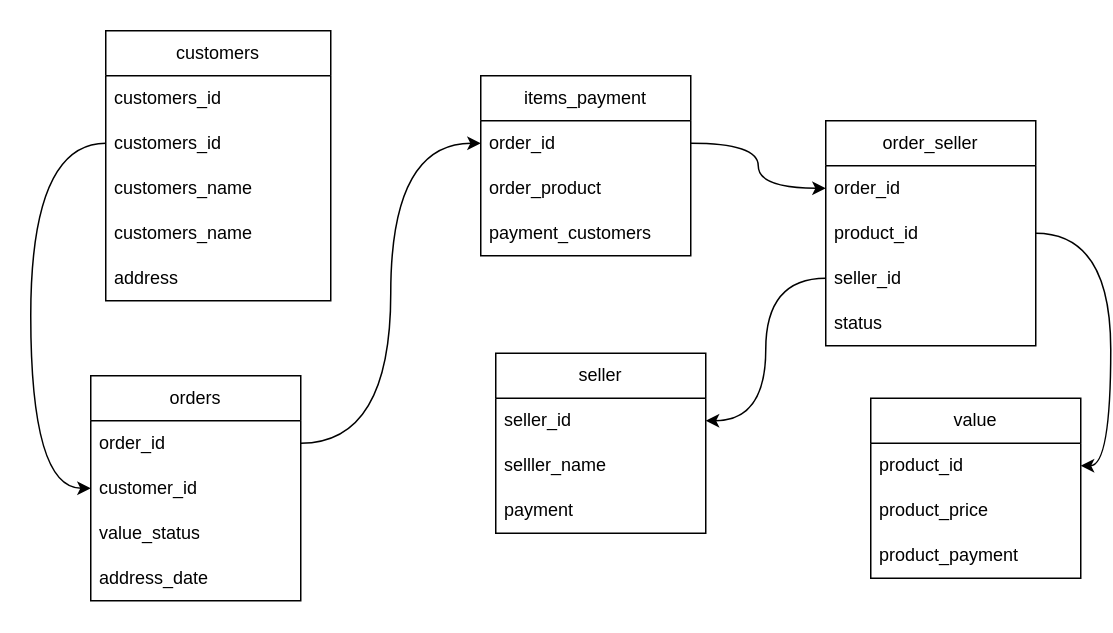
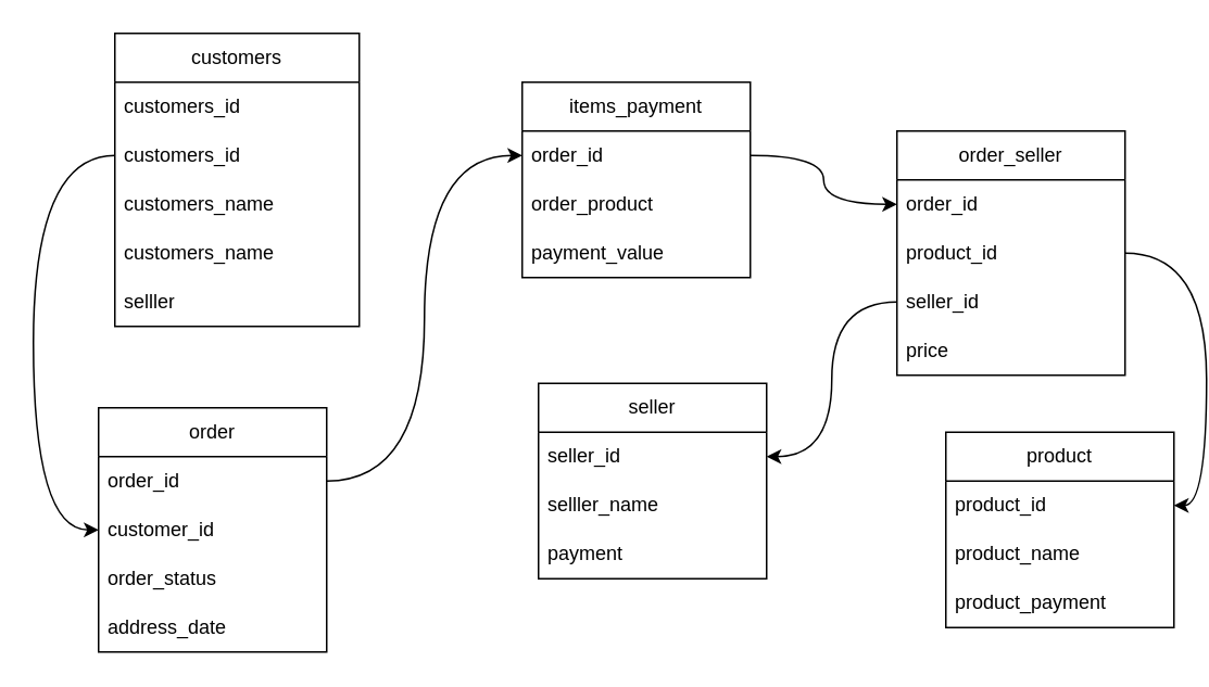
  <mxCell id="0" />
  <mxCell id="1" parent="0" />
  <mxCell id="2" value="customers" style="swimlane;fontStyle=0;childLayout=stackLayout;horizontal=1;startSize=30;horizontalStack=0;resizeParent=1;resizeParentMax=0;resizeLast=0;collapsible=1;marginBottom=0;whiteSpace=wrap;html=1;" vertex="1" parent="1"><mxGeometry x="70" y="20" width="150" height="180" as="geometry" /></mxCell>
  <mxCell id="3" value="customers_id" style="text;strokeColor=none;fillColor=none;align=left;verticalAlign=middle;spacingLeft=4;spacingRight=4;overflow=hidden;points=[[0,0.5],[1,0.5]];portConstraint=eastwest;rotatable=0;whiteSpace=wrap;html=1;" vertex="1" parent="2"><mxGeometry y="30" width="150" height="30" as="geometry" /></mxCell>
  <mxCell id="4" value="customers_id" style="text;strokeColor=none;fillColor=none;align=left;verticalAlign=middle;spacingLeft=4;spacingRight=4;overflow=hidden;points=[[0,0.5],[1,0.5]];portConstraint=eastwest;rotatable=0;whiteSpace=wrap;html=1;" vertex="1" parent="2"><mxGeometry y="60" width="150" height="30" as="geometry" /></mxCell>
  <mxCell id="5" value="customers_name" style="text;strokeColor=none;fillColor=none;align=left;verticalAlign=middle;spacingLeft=4;spacingRight=4;overflow=hidden;points=[[0,0.5],[1,0.5]];portConstraint=eastwest;rotatable=0;whiteSpace=wrap;html=1;" vertex="1" parent="2"><mxGeometry y="90" width="150" height="30" as="geometry" /></mxCell>
  <mxCell id="6" value="customers_name" style="text;strokeColor=none;fillColor=none;align=left;verticalAlign=middle;spacingLeft=4;spacingRight=4;overflow=hidden;points=[[0,0.5],[1,0.5]];portConstraint=eastwest;rotatable=0;whiteSpace=wrap;html=1;" vertex="1" parent="2"><mxGeometry y="120" width="150" height="30" as="geometry" /></mxCell>
- <mxCell id="7" value="address" style="text;strokeColor=none;fillColor=none;align=left;verticalAlign=middle;spacingLeft=4;spacingRight=4;overflow=hidden;points=[[0,0.5],[1,0.5]];portConstraint=eastwest;rotatable=0;whiteSpace=wrap;html=1;" vertex="1" parent="2"><mxGeometry y="150" width="150" height="30" as="geometry" /></mxCell>
- <mxCell id="8" value="orders" style="swimlane;fontStyle=0;childLayout=stackLayout;horizontal=1;startSize=30;horizontalStack=0;resizeParent=1;resizeParentMax=0;resizeLast=0;collapsible=1;marginBottom=0;whiteSpace=wrap;html=1;" vertex="1" parent="1"><mxGeometry x="60" y="250" width="140" height="150" as="geometry"><mxRectangle x="330" y="95" width="60" height="30" as="alternateBounds" /></mxGeometry></mxCell>
+ <mxCell id="7" value="selller" style="text;strokeColor=none;fillColor=none;align=left;verticalAlign=middle;spacingLeft=4;spacingRight=4;overflow=hidden;points=[[0,0.5],[1,0.5]];portConstraint=eastwest;rotatable=0;whiteSpace=wrap;html=1;" vertex="1" parent="2"><mxGeometry y="150" width="150" height="30" as="geometry" /></mxCell>
+ <mxCell id="8" value="order" style="swimlane;fontStyle=0;childLayout=stackLayout;horizontal=1;startSize=30;horizontalStack=0;resizeParent=1;resizeParentMax=0;resizeLast=0;collapsible=1;marginBottom=0;whiteSpace=wrap;html=1;" vertex="1" parent="1"><mxGeometry x="60" y="250" width="140" height="150" as="geometry"><mxRectangle x="330" y="95" width="60" height="30" as="alternateBounds" /></mxGeometry></mxCell>
  <mxCell id="9" value="order_id" style="text;strokeColor=none;fillColor=none;align=left;verticalAlign=middle;spacingLeft=4;spacingRight=4;overflow=hidden;points=[[0,0.5],[1,0.5]];portConstraint=eastwest;rotatable=0;whiteSpace=wrap;html=1;" vertex="1" parent="8"><mxGeometry y="30" width="140" height="30" as="geometry" /></mxCell>
  <mxCell id="10" value="customer_id" style="text;strokeColor=none;fillColor=none;align=left;verticalAlign=middle;spacingLeft=4;spacingRight=4;overflow=hidden;points=[[0,0.5],[1,0.5]];portConstraint=eastwest;rotatable=0;whiteSpace=wrap;html=1;" vertex="1" parent="8"><mxGeometry y="60" width="140" height="30" as="geometry" /></mxCell>
- <mxCell id="11" value="value_status" style="text;strokeColor=none;fillColor=none;align=left;verticalAlign=middle;spacingLeft=4;spacingRight=4;overflow=hidden;points=[[0,0.5],[1,0.5]];portConstraint=eastwest;rotatable=0;whiteSpace=wrap;html=1;" vertex="1" parent="8"><mxGeometry y="90" width="140" height="30" as="geometry" /></mxCell>
+ <mxCell id="11" value="order_status" style="text;strokeColor=none;fillColor=none;align=left;verticalAlign=middle;spacingLeft=4;spacingRight=4;overflow=hidden;points=[[0,0.5],[1,0.5]];portConstraint=eastwest;rotatable=0;whiteSpace=wrap;html=1;" vertex="1" parent="8"><mxGeometry y="90" width="140" height="30" as="geometry" /></mxCell>
  <mxCell id="12" value="address_date" style="text;strokeColor=none;fillColor=none;align=left;verticalAlign=middle;spacingLeft=4;spacingRight=4;overflow=hidden;points=[[0,0.5],[1,0.5]];portConstraint=eastwest;rotatable=0;whiteSpace=wrap;html=1;" vertex="1" parent="8"><mxGeometry y="120" width="140" height="30" as="geometry" /></mxCell>
  <mxCell id="13" value="items_payment" style="swimlane;fontStyle=0;childLayout=stackLayout;horizontal=1;startSize=30;horizontalStack=0;resizeParent=1;resizeParentMax=0;resizeLast=0;collapsible=1;marginBottom=0;whiteSpace=wrap;html=1;" vertex="1" parent="1"><mxGeometry x="320" y="50" width="140" height="120" as="geometry" /></mxCell>
  <mxCell id="14" value="order_id" style="text;strokeColor=none;fillColor=none;align=left;verticalAlign=middle;spacingLeft=4;spacingRight=4;overflow=hidden;points=[[0,0.5],[1,0.5]];portConstraint=eastwest;rotatable=0;whiteSpace=wrap;html=1;" vertex="1" parent="13"><mxGeometry y="30" width="140" height="30" as="geometry" /></mxCell>
  <mxCell id="15" value="order_product" style="text;strokeColor=none;fillColor=none;align=left;verticalAlign=middle;spacingLeft=4;spacingRight=4;overflow=hidden;points=[[0,0.5],[1,0.5]];portConstraint=eastwest;rotatable=0;whiteSpace=wrap;html=1;" vertex="1" parent="13"><mxGeometry y="60" width="140" height="30" as="geometry" /></mxCell>
- <mxCell id="16" value="payment_customers" style="text;strokeColor=none;fillColor=none;align=left;verticalAlign=middle;spacingLeft=4;spacingRight=4;overflow=hidden;points=[[0,0.5],[1,0.5]];portConstraint=eastwest;rotatable=0;whiteSpace=wrap;html=1;" vertex="1" parent="13"><mxGeometry y="90" width="140" height="30" as="geometry" /></mxCell>
+ <mxCell id="16" value="payment_value" style="text;strokeColor=none;fillColor=none;align=left;verticalAlign=middle;spacingLeft=4;spacingRight=4;overflow=hidden;points=[[0,0.5],[1,0.5]];portConstraint=eastwest;rotatable=0;whiteSpace=wrap;html=1;" vertex="1" parent="13"><mxGeometry y="90" width="140" height="30" as="geometry" /></mxCell>
  <mxCell id="17" value="order_seller" style="swimlane;fontStyle=0;childLayout=stackLayout;horizontal=1;startSize=30;horizontalStack=0;resizeParent=1;resizeParentMax=0;resizeLast=0;collapsible=1;marginBottom=0;whiteSpace=wrap;html=1;" vertex="1" parent="1"><mxGeometry x="550" y="80" width="140" height="150" as="geometry" /></mxCell>
  <mxCell id="18" value="order_id" style="text;strokeColor=none;fillColor=none;align=left;verticalAlign=middle;spacingLeft=4;spacingRight=4;overflow=hidden;points=[[0,0.5],[1,0.5]];portConstraint=eastwest;rotatable=0;whiteSpace=wrap;html=1;" vertex="1" parent="17"><mxGeometry y="30" width="140" height="30" as="geometry" /></mxCell>
  <mxCell id="19" value="product_id" style="text;strokeColor=none;fillColor=none;align=left;verticalAlign=middle;spacingLeft=4;spacingRight=4;overflow=hidden;points=[[0,0.5],[1,0.5]];portConstraint=eastwest;rotatable=0;whiteSpace=wrap;html=1;" vertex="1" parent="17"><mxGeometry y="60" width="140" height="30" as="geometry" /></mxCell>
  <mxCell id="20" value="seller_id" style="text;strokeColor=none;fillColor=none;align=left;verticalAlign=middle;spacingLeft=4;spacingRight=4;overflow=hidden;points=[[0,0.5],[1,0.5]];portConstraint=eastwest;rotatable=0;whiteSpace=wrap;html=1;" vertex="1" parent="17"><mxGeometry y="90" width="140" height="30" as="geometry" /></mxCell>
- <mxCell id="21" value="status" style="text;strokeColor=none;fillColor=none;align=left;verticalAlign=middle;spacingLeft=4;spacingRight=4;overflow=hidden;points=[[0,0.5],[1,0.5]];portConstraint=eastwest;rotatable=0;whiteSpace=wrap;html=1;" vertex="1" parent="17"><mxGeometry y="120" width="140" height="30" as="geometry" /></mxCell>
- <mxCell id="22" value="value" style="swimlane;fontStyle=0;childLayout=stackLayout;horizontal=1;startSize=30;horizontalStack=0;resizeParent=1;resizeParentMax=0;resizeLast=0;collapsible=1;marginBottom=0;whiteSpace=wrap;html=1;" vertex="1" parent="1"><mxGeometry x="580" y="265" width="140" height="120" as="geometry" /></mxCell>
+ <mxCell id="21" value="price" style="text;strokeColor=none;fillColor=none;align=left;verticalAlign=middle;spacingLeft=4;spacingRight=4;overflow=hidden;points=[[0,0.5],[1,0.5]];portConstraint=eastwest;rotatable=0;whiteSpace=wrap;html=1;" vertex="1" parent="17"><mxGeometry y="120" width="140" height="30" as="geometry" /></mxCell>
+ <mxCell id="22" value="product" style="swimlane;fontStyle=0;childLayout=stackLayout;horizontal=1;startSize=30;horizontalStack=0;resizeParent=1;resizeParentMax=0;resizeLast=0;collapsible=1;marginBottom=0;whiteSpace=wrap;html=1;" vertex="1" parent="1"><mxGeometry x="580" y="265" width="140" height="120" as="geometry" /></mxCell>
  <mxCell id="23" value="product_id" style="text;strokeColor=none;fillColor=none;align=left;verticalAlign=middle;spacingLeft=4;spacingRight=4;overflow=hidden;points=[[0,0.5],[1,0.5]];portConstraint=eastwest;rotatable=0;whiteSpace=wrap;html=1;" vertex="1" parent="22"><mxGeometry y="30" width="140" height="30" as="geometry" /></mxCell>
- <mxCell id="24" value="product_price" style="text;strokeColor=none;fillColor=none;align=left;verticalAlign=middle;spacingLeft=4;spacingRight=4;overflow=hidden;points=[[0,0.5],[1,0.5]];portConstraint=eastwest;rotatable=0;whiteSpace=wrap;html=1;" vertex="1" parent="22"><mxGeometry y="60" width="140" height="30" as="geometry" /></mxCell>
+ <mxCell id="24" value="product_name" style="text;strokeColor=none;fillColor=none;align=left;verticalAlign=middle;spacingLeft=4;spacingRight=4;overflow=hidden;points=[[0,0.5],[1,0.5]];portConstraint=eastwest;rotatable=0;whiteSpace=wrap;html=1;" vertex="1" parent="22"><mxGeometry y="60" width="140" height="30" as="geometry" /></mxCell>
  <mxCell id="25" value="product_payment" style="text;strokeColor=none;fillColor=none;align=left;verticalAlign=middle;spacingLeft=4;spacingRight=4;overflow=hidden;points=[[0,0.5],[1,0.5]];portConstraint=eastwest;rotatable=0;whiteSpace=wrap;html=1;" vertex="1" parent="22"><mxGeometry y="90" width="140" height="30" as="geometry" /></mxCell>
  <mxCell id="26" value="seller" style="swimlane;fontStyle=0;childLayout=stackLayout;horizontal=1;startSize=30;horizontalStack=0;resizeParent=1;resizeParentMax=0;resizeLast=0;collapsible=1;marginBottom=0;whiteSpace=wrap;html=1;" vertex="1" parent="1"><mxGeometry x="330" y="235" width="140" height="120" as="geometry" /></mxCell>
  <mxCell id="27" value="seller_id" style="text;strokeColor=none;fillColor=none;align=left;verticalAlign=middle;spacingLeft=4;spacingRight=4;overflow=hidden;points=[[0,0.5],[1,0.5]];portConstraint=eastwest;rotatable=0;whiteSpace=wrap;html=1;" vertex="1" parent="26"><mxGeometry y="30" width="140" height="30" as="geometry" /></mxCell>
  <mxCell id="28" value="selller_name" style="text;strokeColor=none;fillColor=none;align=left;verticalAlign=middle;spacingLeft=4;spacingRight=4;overflow=hidden;points=[[0,0.5],[1,0.5]];portConstraint=eastwest;rotatable=0;whiteSpace=wrap;html=1;" vertex="1" parent="26"><mxGeometry y="60" width="140" height="30" as="geometry" /></mxCell>
  <mxCell id="29" value="payment" style="text;strokeColor=none;fillColor=none;align=left;verticalAlign=middle;spacingLeft=4;spacingRight=4;overflow=hidden;points=[[0,0.5],[1,0.5]];portConstraint=eastwest;rotatable=0;whiteSpace=wrap;html=1;" vertex="1" parent="26"><mxGeometry y="90" width="140" height="30" as="geometry" /></mxCell>
  <mxCell id="30" style="edgeStyle=orthogonalEdgeStyle;curved=1;rounded=0;orthogonalLoop=1;jettySize=auto;html=1;exitX=0;exitY=0.5;exitDx=0;exitDy=0;entryX=0;entryY=0.5;entryDx=0;entryDy=0;" edge="1" parent="1" source="4" target="10"><mxGeometry relative="1" as="geometry"><Array as="points"><mxPoint x="20" y="95" /><mxPoint x="20" y="325" /></Array></mxGeometry></mxCell>
  <mxCell id="31" style="edgeStyle=orthogonalEdgeStyle;curved=1;rounded=0;orthogonalLoop=1;jettySize=auto;html=1;exitX=1;exitY=0.5;exitDx=0;exitDy=0;" edge="1" parent="1" source="9" target="14"><mxGeometry relative="1" as="geometry" /></mxCell>
  <mxCell id="32" style="edgeStyle=orthogonalEdgeStyle;curved=1;rounded=0;orthogonalLoop=1;jettySize=auto;html=1;exitX=1;exitY=0.5;exitDx=0;exitDy=0;" edge="1" parent="1" source="14" target="18"><mxGeometry relative="1" as="geometry" /></mxCell>
  <mxCell id="33" style="edgeStyle=orthogonalEdgeStyle;curved=1;rounded=0;orthogonalLoop=1;jettySize=auto;html=1;exitX=0;exitY=0.5;exitDx=0;exitDy=0;entryX=1;entryY=0.5;entryDx=0;entryDy=0;" edge="1" parent="1" source="20" target="27"><mxGeometry relative="1" as="geometry" /></mxCell>
  <mxCell id="34" style="edgeStyle=orthogonalEdgeStyle;curved=1;rounded=0;orthogonalLoop=1;jettySize=auto;html=1;exitX=1;exitY=0.5;exitDx=0;exitDy=0;entryX=1;entryY=0.5;entryDx=0;entryDy=0;" edge="1" parent="1" source="19" target="23"><mxGeometry relative="1" as="geometry" /></mxCell>
